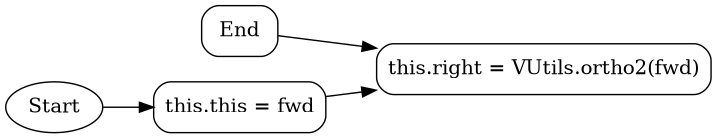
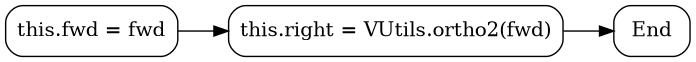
  digraph {
    rankdir=LR
    node [shape=box style=rounded]
-   n1 [label="this.this = fwd"]
-   Start [shape=ellipse]
+   n1 [label="this.fwd = fwd"]
    n3 [label="this.right = VUtils.ortho2(fwd)"]
    End
    n1 -> n3
-   Start -> n1
-   End -> n3
+   n3 -> End
  }
